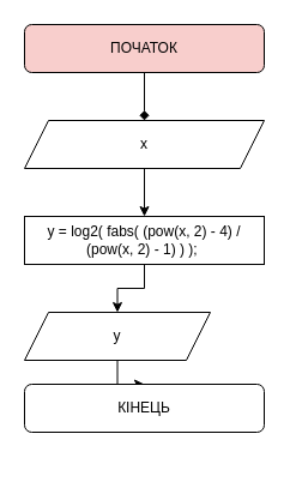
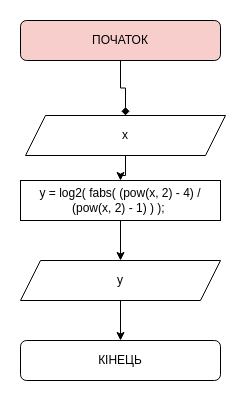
  <mxCell id="0" />
  <mxCell id="1" parent="0" />
  <mxCell id="2" value="" style="edgeStyle=orthogonalEdgeStyle;rounded=0;orthogonalLoop=1;jettySize=auto;html=1;endArrow=diamond;" parent="1" source="3" target="5" edge="1"><mxGeometry relative="1" as="geometry" /></mxCell>
  <mxCell id="3" value="ПОЧАТОК" style="rounded=1;whiteSpace=wrap;html=1;fillColor=#f8cecc;" parent="1" vertex="1"><mxGeometry x="20" y="20" width="200" height="40" as="geometry" /></mxCell>
  <mxCell id="4" value="" style="edgeStyle=orthogonalEdgeStyle;rounded=0;orthogonalLoop=1;jettySize=auto;html=1;" parent="1" source="5" target="7" edge="1"><mxGeometry relative="1" as="geometry" /></mxCell>
- <mxCell id="5" value="x" style="shape=parallelogram;perimeter=parallelogramPerimeter;whiteSpace=wrap;html=1;fixedSize=1;" parent="1" vertex="1"><mxGeometry x="20" y="100" width="200" height="40" as="geometry" /></mxCell>
+ <mxCell id="5" value="x" style="shape=parallelogram;perimeter=parallelogramPerimeter;whiteSpace=wrap;html=1;fixedSize=1;" parent="1" vertex="1"><mxGeometry x="25" y="115" width="200" height="40" as="geometry" /></mxCell>
  <mxCell id="6" value="" style="edgeStyle=orthogonalEdgeStyle;rounded=0;orthogonalLoop=1;jettySize=auto;html=1;" parent="1" source="7" target="9" edge="1"><mxGeometry relative="1" as="geometry" /></mxCell>
  <mxCell id="7" value="y = log2( fabs( (pow(x, 2) - 4) / (pow(x, 2) - 1) ) );&amp;nbsp;" style="rounded=0;whiteSpace=wrap;html=1;" parent="1" vertex="1"><mxGeometry x="20" y="180" width="200" height="40" as="geometry" /></mxCell>
  <mxCell id="8" value="" style="edgeStyle=orthogonalEdgeStyle;rounded=0;orthogonalLoop=1;jettySize=auto;html=1;" parent="1" source="9" target="10" edge="1"><mxGeometry relative="1" as="geometry" /></mxCell>
- <mxCell id="9" value="y" style="shape=parallelogram;perimeter=parallelogramPerimeter;whiteSpace=wrap;html=1;fixedSize=1;" parent="1" vertex="1"><mxGeometry x="20" y="260" width="155" height="40" as="geometry" /></mxCell>
- <mxCell id="10" value="КІНЕЦЬ" style="rounded=1;whiteSpace=wrap;html=1;" parent="1" vertex="1"><mxGeometry x="20" y="320" width="200" height="40" as="geometry" /></mxCell>
+ <mxCell id="9" value="y" style="shape=parallelogram;perimeter=parallelogramPerimeter;whiteSpace=wrap;html=1;fixedSize=1;" parent="1" vertex="1"><mxGeometry x="20" y="260" width="200" height="40" as="geometry" /></mxCell>
+ <mxCell id="10" value="КІНЕЦЬ" style="rounded=1;whiteSpace=wrap;html=1;" parent="1" vertex="1"><mxGeometry x="20" y="340" width="200" height="40" as="geometry" /></mxCell>
